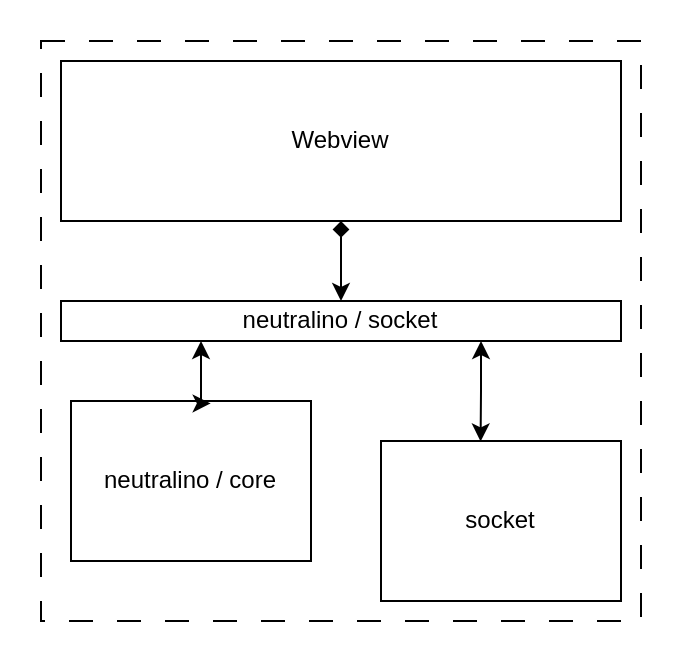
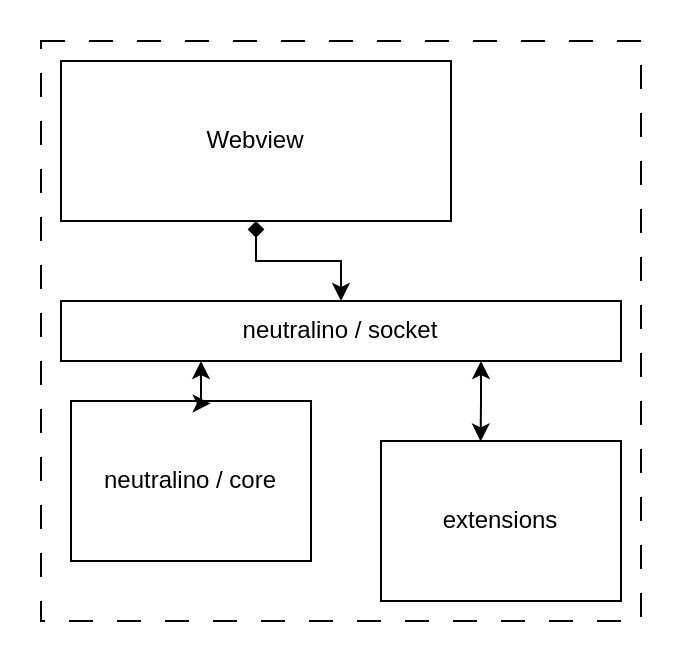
  <mxCell id="0" />
  <mxCell id="1" parent="0" />
  <mxCell id="2" value="" style="group" vertex="1" connectable="0" parent="1"><mxGeometry x="20" y="20" width="300" height="290" as="geometry" /></mxCell>
  <mxCell id="3" value="" style="rounded=0;whiteSpace=wrap;html=1;dashed=1;dashPattern=12 12;" vertex="1" parent="2"><mxGeometry width="300" height="290" as="geometry" /></mxCell>
  <mxCell id="4" value="neutralino / core" style="rounded=0;whiteSpace=wrap;html=1;" vertex="1" parent="2"><mxGeometry x="15" y="180" width="120" height="80" as="geometry" /></mxCell>
- <mxCell id="5" value="neutralino / socket" style="rounded=0;whiteSpace=wrap;html=1;" vertex="1" parent="2"><mxGeometry x="10" y="130" width="280" height="20" as="geometry" /></mxCell>
+ <mxCell id="5" value="neutralino / socket" style="rounded=0;whiteSpace=wrap;html=1;" vertex="1" parent="2"><mxGeometry x="10" y="130" width="280" height="30" as="geometry" /></mxCell>
  <mxCell id="6" style="edgeStyle=orthogonalEdgeStyle;rounded=0;orthogonalLoop=1;jettySize=auto;html=1;exitX=0.582;exitY=0.015;exitDx=0;exitDy=0;entryX=0.25;entryY=1;entryDx=0;entryDy=0;startArrow=classic;startFill=1;exitPerimeter=0;" edge="1" parent="2" source="4" target="5"><mxGeometry relative="1" as="geometry" /></mxCell>
- <mxCell id="7" value="socket" style="rounded=0;whiteSpace=wrap;html=1;" vertex="1" parent="2"><mxGeometry x="170" y="200" width="120" height="80" as="geometry" /></mxCell>
+ <mxCell id="7" value="extensions" style="rounded=0;whiteSpace=wrap;html=1;" vertex="1" parent="2"><mxGeometry x="170" y="200" width="120" height="80" as="geometry" /></mxCell>
  <mxCell id="8" style="edgeStyle=orthogonalEdgeStyle;rounded=0;orthogonalLoop=1;jettySize=auto;html=1;exitX=0.75;exitY=1;exitDx=0;exitDy=0;entryX=0.415;entryY=0.003;entryDx=0;entryDy=0;startArrow=classic;startFill=1;entryPerimeter=0;" edge="1" parent="2" source="5" target="7"><mxGeometry relative="1" as="geometry" /></mxCell>
- <mxCell id="9" value="Webview" style="rounded=0;whiteSpace=wrap;html=1;" vertex="1" parent="2"><mxGeometry x="10" y="10" width="280" height="80" as="geometry" /></mxCell>
+ <mxCell id="9" value="Webview" style="rounded=0;whiteSpace=wrap;html=1;" vertex="1" parent="2"><mxGeometry x="10" y="10" width="195" height="80" as="geometry" /></mxCell>
  <mxCell id="10" style="edgeStyle=orthogonalEdgeStyle;rounded=0;orthogonalLoop=1;jettySize=auto;html=1;exitX=0.5;exitY=0;exitDx=0;exitDy=0;startArrow=classic;startFill=1;endArrow=diamond;" edge="1" parent="2" source="5" target="9"><mxGeometry relative="1" as="geometry" /></mxCell>
